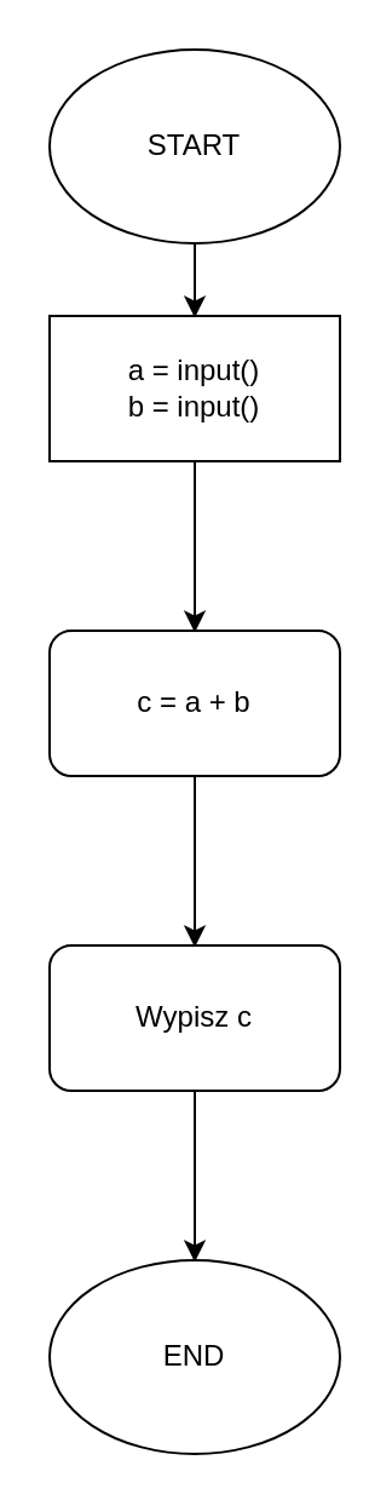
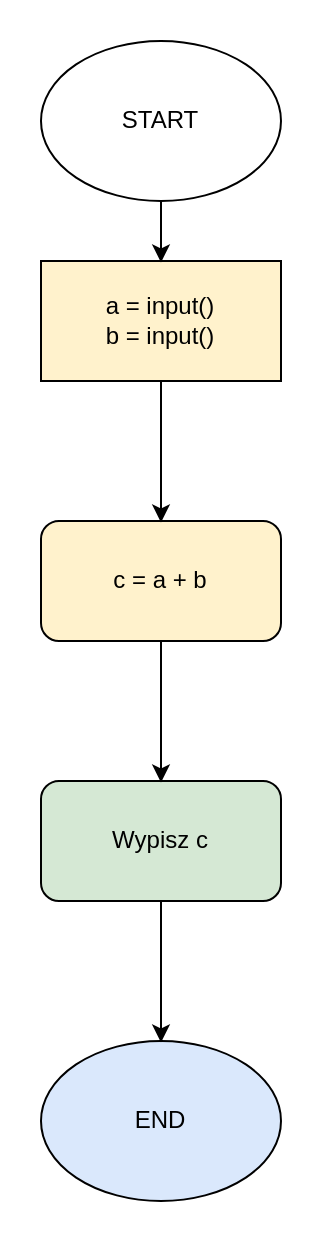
  <mxCell id="0" />
  <mxCell id="1" parent="0" />
  <mxCell id="2" value="START" style="ellipse;whiteSpace=wrap;html=1;" vertex="1" parent="1"><mxGeometry x="20" y="20" width="120" height="80" as="geometry" /></mxCell>
- <mxCell id="3" value="a = input()&lt;br&gt;b = input()" style="rounded=0;whiteSpace=wrap;html=1;" vertex="1" parent="1"><mxGeometry x="20" y="130" width="120" height="60" as="geometry" /></mxCell>
- <mxCell id="4" value="c = a + b" style="rounded=1;whiteSpace=wrap;html=1;" vertex="1" parent="1"><mxGeometry x="20" y="260" width="120" height="60" as="geometry" /></mxCell>
- <mxCell id="5" value="Wypisz c" style="rounded=1;whiteSpace=wrap;html=1;" vertex="1" parent="1"><mxGeometry x="20" y="390" width="120" height="60" as="geometry" /></mxCell>
- <mxCell id="6" value="END" style="ellipse;whiteSpace=wrap;html=1;" vertex="1" parent="1"><mxGeometry x="20" y="520" width="120" height="80" as="geometry" /></mxCell>
+ <mxCell id="3" value="a = input()&lt;br&gt;b = input()" style="rounded=0;whiteSpace=wrap;html=1;fillColor=#fff2cc;" vertex="1" parent="1"><mxGeometry x="20" y="130" width="120" height="60" as="geometry" /></mxCell>
+ <mxCell id="4" value="c = a + b" style="rounded=1;whiteSpace=wrap;html=1;fillColor=#fff2cc;" vertex="1" parent="1"><mxGeometry x="20" y="260" width="120" height="60" as="geometry" /></mxCell>
+ <mxCell id="5" value="Wypisz c" style="rounded=1;whiteSpace=wrap;html=1;fillColor=#d5e8d4;" vertex="1" parent="1"><mxGeometry x="20" y="390" width="120" height="60" as="geometry" /></mxCell>
+ <mxCell id="6" value="END" style="ellipse;whiteSpace=wrap;html=1;fillColor=#dae8fc;" vertex="1" parent="1"><mxGeometry x="20" y="520" width="120" height="80" as="geometry" /></mxCell>
  <mxCell id="7" value="" style="endArrow=classic;html=1;rounded=0;" edge="1" parent="1" source="2"><mxGeometry width="50" height="50" relative="1" as="geometry"><mxPoint x="80" y="110" as="sourcePoint" /><mxPoint x="80" y="130.711" as="targetPoint" /></mxGeometry></mxCell>
  <mxCell id="8" value="" style="endArrow=classic;html=1;rounded=0;" edge="1" parent="1" source="3"><mxGeometry width="50" height="50" relative="1" as="geometry"><mxPoint x="80" y="240" as="sourcePoint" /><mxPoint x="80" y="260.711" as="targetPoint" /></mxGeometry></mxCell>
  <mxCell id="9" value="" style="endArrow=classic;html=1;rounded=0;" edge="1" parent="1" source="4"><mxGeometry width="50" height="50" relative="1" as="geometry"><mxPoint x="80" y="370" as="sourcePoint" /><mxPoint x="80" y="390.711" as="targetPoint" /></mxGeometry></mxCell>
  <mxCell id="10" value="" style="endArrow=classic;html=1;rounded=0;" edge="1" parent="1" source="5"><mxGeometry width="50" height="50" relative="1" as="geometry"><mxPoint x="80" y="500" as="sourcePoint" /><mxPoint x="80" y="520.711" as="targetPoint" /></mxGeometry></mxCell>
